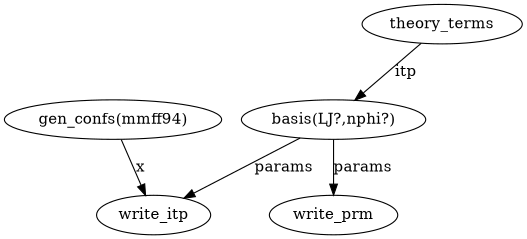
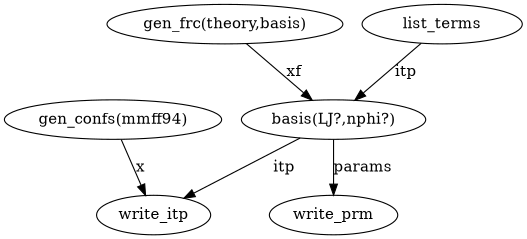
  digraph {
    fontname="DejaVu Serif"
    node [fontname="DejaVu Serif"]
    edge [fontname="DejaVu Serif"]
    n1 [label="gen_confs(mmff94)" rank=0]
    write_itp
+   n3 [label="gen_frc(theory,basis)" rank=1]
    n4 [label="basis(LJ?,nphi?)" rank=2]
    write_prm
-   n6 [label=theory_terms rank=1]
+   n6 [label=list_terms rank=1]
    n1 -> write_itp [label=x]
-   n4 -> write_itp [label=params]
+   n3 -> n4 [label=xf]
+   n4 -> write_itp [label=itp]
    n4 -> write_prm [label=params]
    n6 -> n4 [label=itp]
  }
